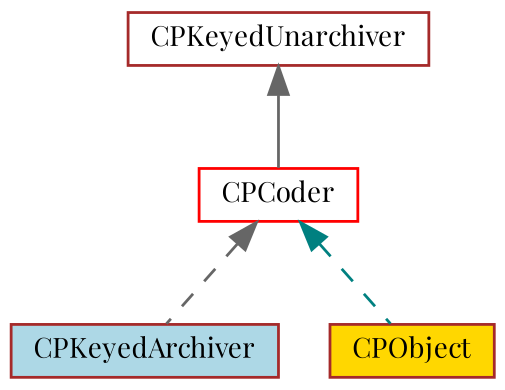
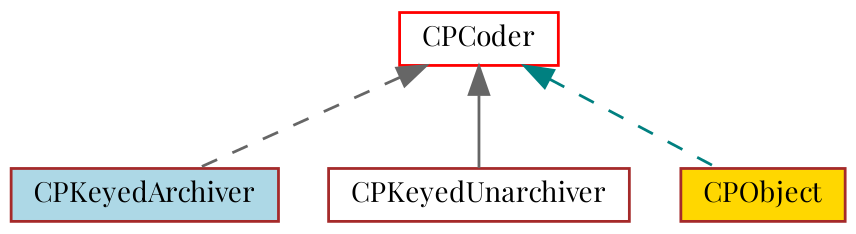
  digraph {
    fontname="Playfair Display"
    node [color=brown fillcolor=white fontname="Playfair Display" fontsize=10 shape=record style=filled]
    edge [color=gray40 dir=back fontname="Playfair Display" fontsize=10 labelfontname=Helvetica labelfontsize=10 style=dashed]
    n1 [color=red fontcolor=black height=0.2 label=CPCoder width=0.4]
    n2 [fillcolor=lightblue height=0.2 label=CPKeyedArchiver width=0.4]
    n3 [height=0.2 label=CPKeyedUnarchiver width=0.4]
    n4 [fillcolor=gold height=0.2 label=CPObject width=0.4]
    n1 -> n2
-   n3 -> n1 [style=solid]
+   n1 -> n3 [style=solid]
    n1 -> n4 [color=teal]
  }
